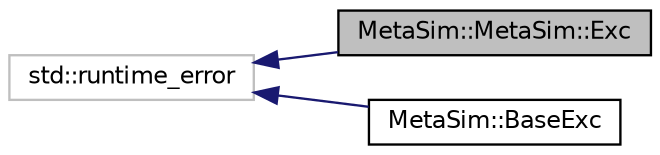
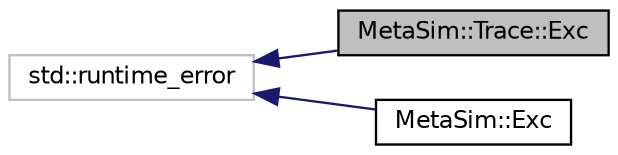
  digraph {
    rankdir=LR
    node [color=black fillcolor=white fontname=Helvetica fontsize=10 shape=record style=filled]
    edge [color=midnightblue dir=back fontname=Helvetica fontsize=10 labelfontname=Helvetica labelfontsize=10 style=solid]
-   n1 [fillcolor=grey75 fontcolor=black height=0.2 label="MetaSim::MetaSim::Exc" width=0.4]
-   n2 [height=0.2 label="MetaSim::BaseExc" width=0.4]
+   n1 [fillcolor=grey75 fontcolor=black height=0.2 label="MetaSim::Trace::Exc" width=0.4]
+   n2 [height=0.2 label="MetaSim::Exc" width=0.4]
    n3 [color=grey75 height=0.2 label="std::runtime_error" width=0.4]
    n3 -> n1
    n3 -> n2
  }
